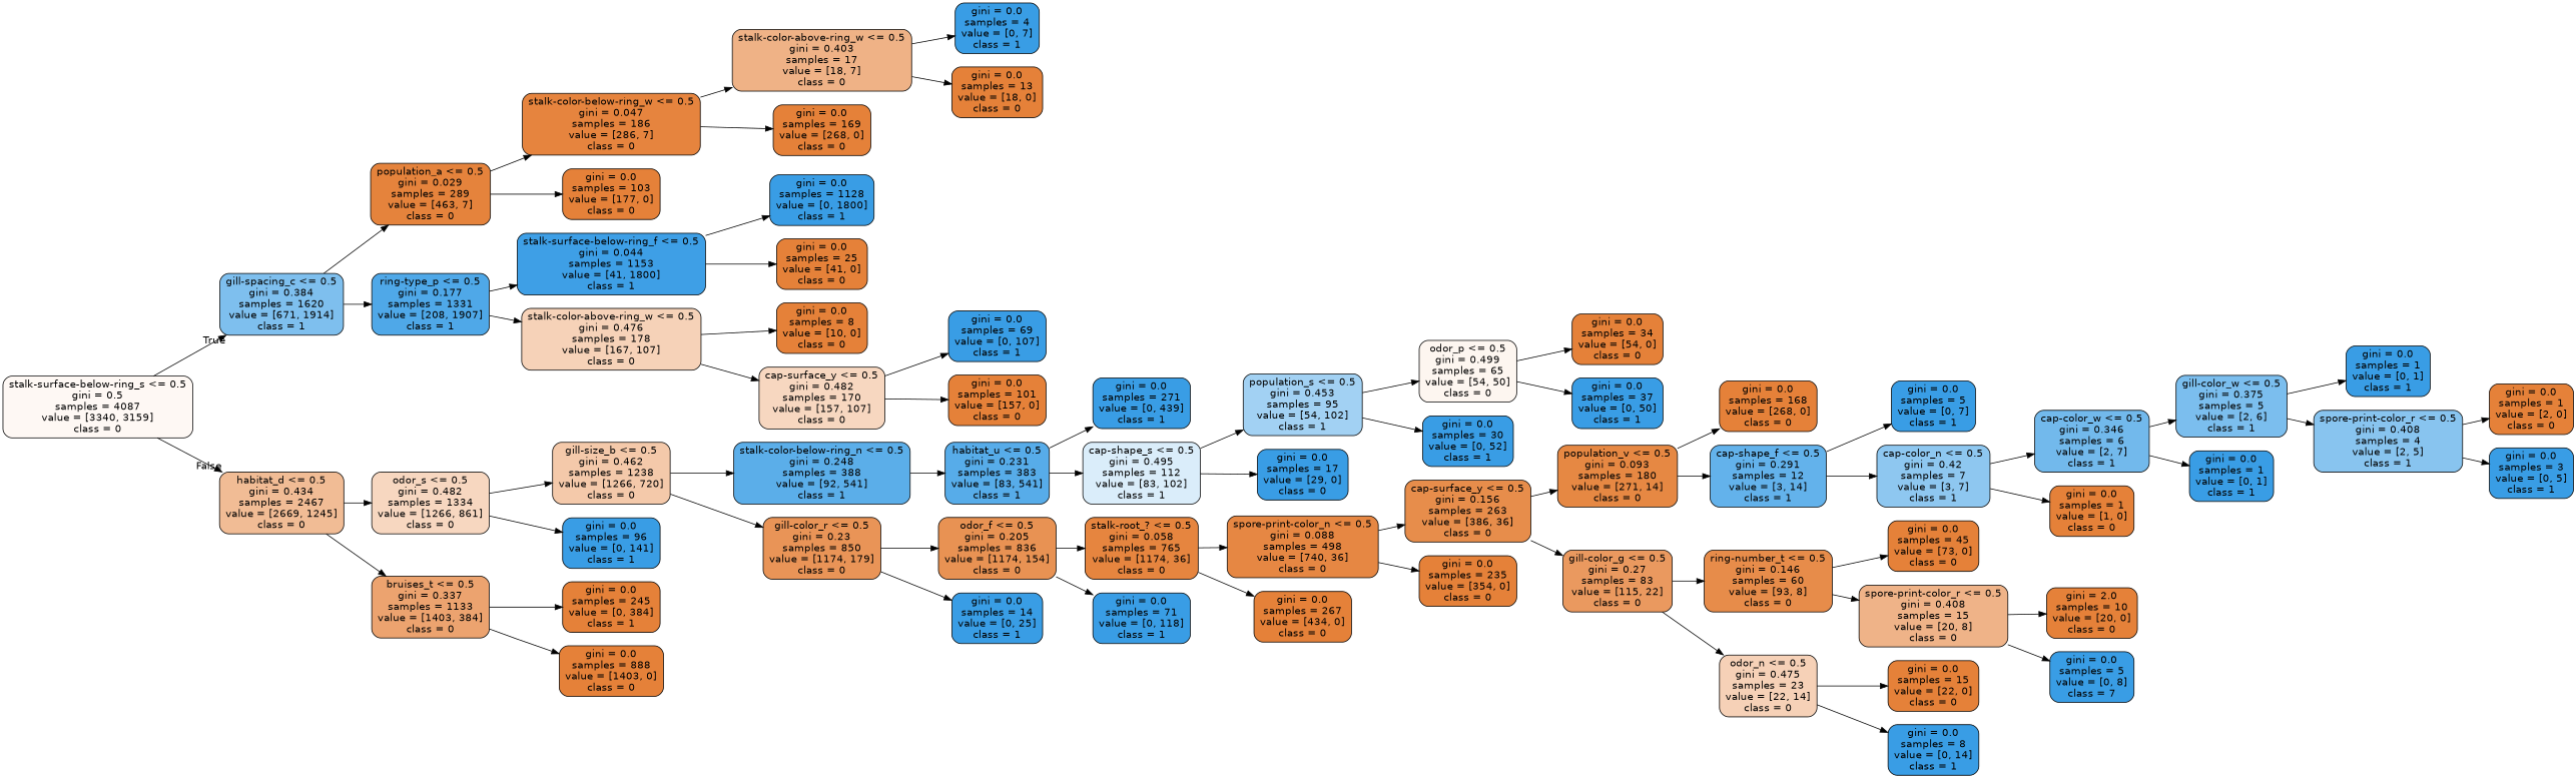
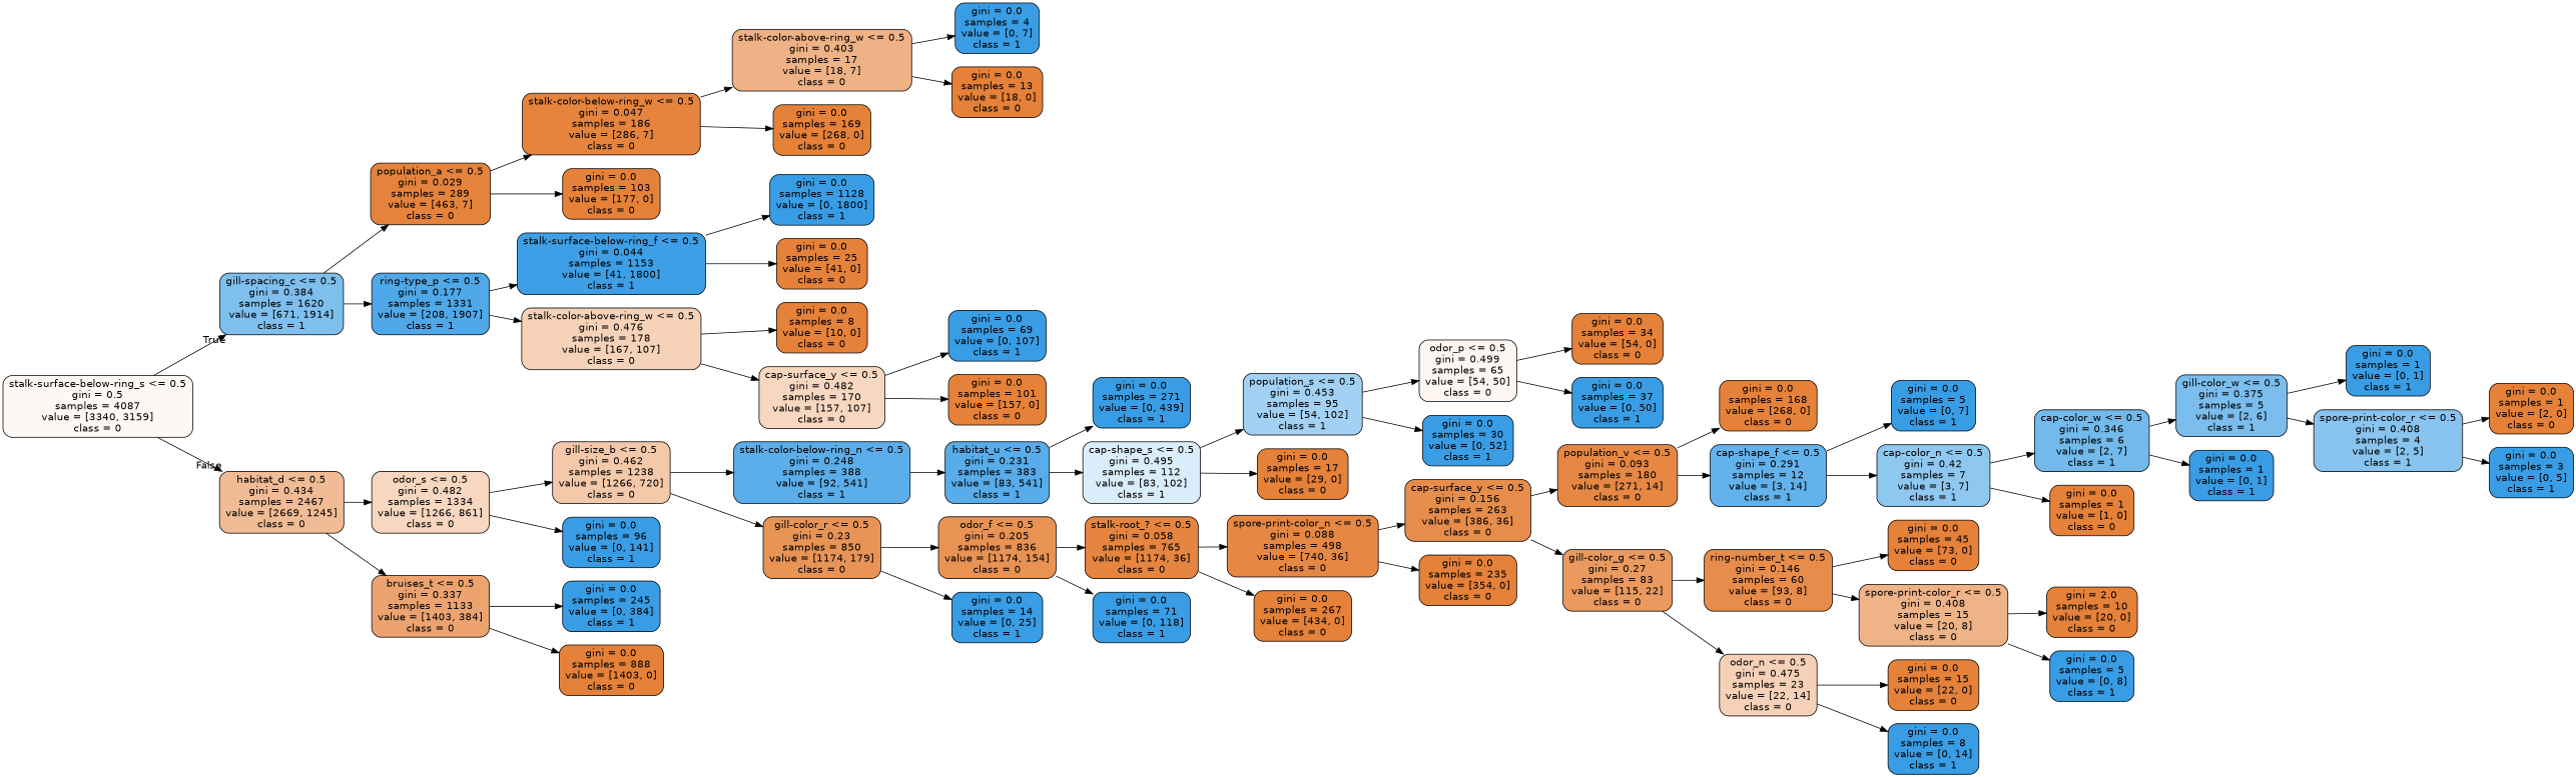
  digraph {
    rankdir=LR
    node [color=black fillcolor="#e58139" fontname=helvetica shape=box style="filled, rounded"]
    edge [fontname=helvetica]
    n1 [fillcolor="#fef8f4" label="stalk-surface-below-ring_s <= 0.5\ngini = 0.5\nsamples = 4087\nvalue = [3340, 3159]\nclass = 0"]
    n2 [fillcolor="#7ebfee" label="gill-spacing_c <= 0.5\ngini = 0.384\nsamples = 1620\nvalue = [671, 1914]\nclass = 1"]
    n3 [fillcolor="#f1bc95" label="habitat_d <= 0.5\ngini = 0.434\nsamples = 2467\nvalue = [2669, 1245]\nclass = 0"]
    n4 [fillcolor="#e5833c" label="population_a <= 0.5\ngini = 0.029\nsamples = 289\nvalue = [463, 7]\nclass = 0"]
    n5 [fillcolor="#4fa8e8" label="ring-type_p <= 0.5\ngini = 0.177\nsamples = 1331\nvalue = [208, 1907]\nclass = 1"]
    n6 [fillcolor="#f7d7c0" label="odor_s <= 0.5\ngini = 0.482\nsamples = 1334\nvalue = [1266, 861]\nclass = 0"]
    n7 [fillcolor="#eca36f" label="bruises_t <= 0.5\ngini = 0.337\nsamples = 1133\nvalue = [1403, 384]\nclass = 0"]
    n8 [fillcolor="#e6843e" label="stalk-color-below-ring_w <= 0.5\ngini = 0.047\nsamples = 186\nvalue = [286, 7]\nclass = 0"]
    n9 [label="gini = 0.0\nsamples = 103\nvalue = [177, 0]\nclass = 0"]
    n10 [fillcolor="#3e9fe6" label="stalk-surface-below-ring_f <= 0.5\ngini = 0.044\nsamples = 1153\nvalue = [41, 1800]\nclass = 1"]
    n11 [fillcolor="#f6d2b8" label="stalk-color-above-ring_w <= 0.5\ngini = 0.476\nsamples = 178\nvalue = [167, 107]\nclass = 0"]
    n12 [fillcolor="#efb286" label="stalk-color-above-ring_w <= 0.5\ngini = 0.403\nsamples = 17\nvalue = [18, 7]\nclass = 0"]
    n13 [label="gini = 0.0\nsamples = 169\nvalue = [268, 0]\nclass = 0"]
    n14 [fillcolor="#399de5" label="gini = 0.0\nsamples = 4\nvalue = [0, 7]\nclass = 1"]
    n15 [label="gini = 0.0\nsamples = 13\nvalue = [18, 0]\nclass = 0"]
    n16 [fillcolor="#399de5" label="gini = 0.0\nsamples = 1128\nvalue = [0, 1800]\nclass = 1"]
    n17 [label="gini = 0.0\nsamples = 25\nvalue = [41, 0]\nclass = 0"]
    n18 [label="gini = 0.0\nsamples = 8\nvalue = [10, 0]\nclass = 0"]
    n19 [fillcolor="#f7d7c0" label="cap-surface_y <= 0.5\ngini = 0.482\nsamples = 170\nvalue = [157, 107]\nclass = 0"]
    n20 [fillcolor="#399de5" label="gini = 0.0\nsamples = 69\nvalue = [0, 107]\nclass = 1"]
    n21 [label="gini = 0.0\nsamples = 101\nvalue = [157, 0]\nclass = 0"]
    n22 [fillcolor="#f4c9aa" label="gill-size_b <= 0.5\ngini = 0.462\nsamples = 1238\nvalue = [1266, 720]\nclass = 0"]
    n23 [fillcolor="#399de5" label="gini = 0.0\nsamples = 96\nvalue = [0, 141]\nclass = 1"]
-   n24 [label="gini = 0.0\nsamples = 245\nvalue = [0, 384]\nclass = 1"]
+   n24 [fillcolor="#399de5" label="gini = 0.0\nsamples = 245\nvalue = [0, 384]\nclass = 1"]
    n25 [label="gini = 0.0\nsamples = 888\nvalue = [1403, 0]\nclass = 0"]
    n26 [fillcolor="#5baee9" label="stalk-color-below-ring_n <= 0.5\ngini = 0.248\nsamples = 388\nvalue = [92, 541]\nclass = 1"]
    n27 [fillcolor="#e99457" label="gill-color_r <= 0.5\ngini = 0.23\nsamples = 850\nvalue = [1174, 179]\nclass = 0"]
    n28 [fillcolor="#57ace9" label="habitat_u <= 0.5\ngini = 0.231\nsamples = 383\nvalue = [83, 541]\nclass = 1"]
    n29 [fillcolor="#e89253" label="odor_f <= 0.5\ngini = 0.205\nsamples = 836\nvalue = [1174, 154]\nclass = 0"]
    n30 [fillcolor="#399de5" label="gini = 0.0\nsamples = 14\nvalue = [0, 25]\nclass = 1"]
    n31 [fillcolor="#399de5" label="gini = 0.0\nsamples = 271\nvalue = [0, 439]\nclass = 1"]
    n32 [fillcolor="#daedfa" label="cap-shape_s <= 0.5\ngini = 0.495\nsamples = 112\nvalue = [83, 102]\nclass = 1"]
    n33 [fillcolor="#a2d1f3" label="population_s <= 0.5\ngini = 0.453\nsamples = 95\nvalue = [54, 102]\nclass = 1"]
-   n34 [fillcolor="#399de5" label="gini = 0.0\nsamples = 17\nvalue = [29, 0]\nclass = 0"]
+   n34 [label="gini = 0.0\nsamples = 17\nvalue = [29, 0]\nclass = 0"]
    n35 [fillcolor="#fdf6f0" label="odor_p <= 0.5\ngini = 0.499\nsamples = 65\nvalue = [54, 50]\nclass = 0"]
    n36 [fillcolor="#399de5" label="gini = 0.0\nsamples = 30\nvalue = [0, 52]\nclass = 1"]
    n37 [label="gini = 0.0\nsamples = 34\nvalue = [54, 0]\nclass = 0"]
    n38 [fillcolor="#399de5" label="gini = 0.0\nsamples = 37\nvalue = [0, 50]\nclass = 1"]
    n39 [fillcolor="#e6853f" label="stalk-root_? <= 0.5\ngini = 0.058\nsamples = 765\nvalue = [1174, 36]\nclass = 0"]
    n40 [fillcolor="#399de5" label="gini = 0.0\nsamples = 71\nvalue = [0, 118]\nclass = 1"]
    n41 [fillcolor="#e68743" label="spore-print-color_n <= 0.5\ngini = 0.088\nsamples = 498\nvalue = [740, 36]\nclass = 0"]
    n42 [label="gini = 0.0\nsamples = 267\nvalue = [434, 0]\nclass = 0"]
    n43 [fillcolor="#e78d4b" label="cap-surface_y <= 0.5\ngini = 0.156\nsamples = 263\nvalue = [386, 36]\nclass = 0"]
    n44 [label="gini = 0.0\nsamples = 235\nvalue = [354, 0]\nclass = 0"]
    n45 [fillcolor="#e68843" label="population_v <= 0.5\ngini = 0.093\nsamples = 180\nvalue = [271, 14]\nclass = 0"]
    n46 [fillcolor="#ea995f" label="gill-color_g <= 0.5\ngini = 0.27\nsamples = 83\nvalue = [115, 22]\nclass = 0"]
    n47 [label="gini = 0.0\nsamples = 168\nvalue = [268, 0]\nclass = 0"]
    n48 [fillcolor="#63b2eb" label="cap-shape_f <= 0.5\ngini = 0.291\nsamples = 12\nvalue = [3, 14]\nclass = 1"]
    n49 [fillcolor="#e78c4a" label="ring-number_t <= 0.5\ngini = 0.146\nsamples = 60\nvalue = [93, 8]\nclass = 0"]
    n50 [fillcolor="#f6d1b7" label="odor_n <= 0.5\ngini = 0.475\nsamples = 23\nvalue = [22, 14]\nclass = 0"]
    n51 [fillcolor="#399de5" label="gini = 0.0\nsamples = 5\nvalue = [0, 7]\nclass = 1"]
    n52 [fillcolor="#8ec7f0" label="cap-color_n <= 0.5\ngini = 0.42\nsamples = 7\nvalue = [3, 7]\nclass = 1"]
    n53 [fillcolor="#72b9ec" label="cap-color_w <= 0.5\ngini = 0.346\nsamples = 6\nvalue = [2, 7]\nclass = 1"]
    n54 [label="gini = 0.0\nsamples = 1\nvalue = [1, 0]\nclass = 0"]
    n55 [fillcolor="#7bbeee" label="gill-color_w <= 0.5\ngini = 0.375\nsamples = 5\nvalue = [2, 6]\nclass = 1"]
    n56 [fillcolor="#399de5" label="gini = 0.0\nsamples = 1\nvalue = [0, 1]\nclass = 1"]
    n57 [fillcolor="#399de5" label="gini = 0.0\nsamples = 1\nvalue = [0, 1]\nclass = 1"]
    n58 [fillcolor="#88c4ef" label="spore-print-color_r <= 0.5\ngini = 0.408\nsamples = 4\nvalue = [2, 5]\nclass = 1"]
    n59 [label="gini = 0.0\nsamples = 1\nvalue = [2, 0]\nclass = 0"]
    n60 [fillcolor="#399de5" label="gini = 0.0\nsamples = 3\nvalue = [0, 5]\nclass = 1"]
    n61 [label="gini = 0.0\nsamples = 45\nvalue = [73, 0]\nclass = 0"]
    n62 [fillcolor="#efb388" label="spore-print-color_r <= 0.5\ngini = 0.408\nsamples = 15\nvalue = [20, 8]\nclass = 0"]
    n63 [label="gini = 0.0\nsamples = 15\nvalue = [22, 0]\nclass = 0"]
    n64 [fillcolor="#399de5" label="gini = 0.0\nsamples = 8\nvalue = [0, 14]\nclass = 1"]
    n65 [label="gini = 2.0\nsamples = 10\nvalue = [20, 0]\nclass = 0"]
-   n66 [fillcolor="#399de5" label="gini = 0.0\nsamples = 5\nvalue = [0, 8]\nclass = 7"]
+   n66 [fillcolor="#399de5" label="gini = 0.0\nsamples = 5\nvalue = [0, 8]\nclass = 1"]
    n1 -> n2 [headlabel=True labelangle=45 labeldistance=2.5]
    n1 -> n3 [headlabel=False labelangle=-45 labeldistance=2.5]
    n2 -> n4
    n2 -> n5
    n3 -> n6
    n3 -> n7
    n4 -> n8
    n4 -> n9
    n5 -> n10
    n5 -> n11
    n6 -> n22
    n6 -> n23
    n7 -> n24
    n7 -> n25
    n8 -> n12
    n8 -> n13
    n10 -> n16
    n10 -> n17
    n11 -> n18
    n11 -> n19
    n12 -> n14
    n12 -> n15
    n19 -> n20
    n19 -> n21
    n22 -> n26
    n22 -> n27
    n26 -> n28
    n27 -> n29
    n27 -> n30
    n28 -> n31
    n28 -> n32
    n29 -> n39
    n29 -> n40
    n32 -> n33
    n32 -> n34
    n33 -> n35
    n33 -> n36
    n35 -> n37
    n35 -> n38
    n39 -> n41
    n39 -> n42
    n41 -> n43
    n41 -> n44
    n43 -> n45
    n43 -> n46
    n45 -> n47
    n45 -> n48
    n46 -> n49
    n46 -> n50
    n48 -> n51
    n48 -> n52
    n49 -> n61
    n49 -> n62
    n50 -> n63
    n50 -> n64
    n52 -> n53
    n52 -> n54
    n53 -> n55
    n53 -> n56
    n55 -> n57
    n55 -> n58
    n58 -> n59
    n58 -> n60
    n62 -> n65
    n62 -> n66
  }
